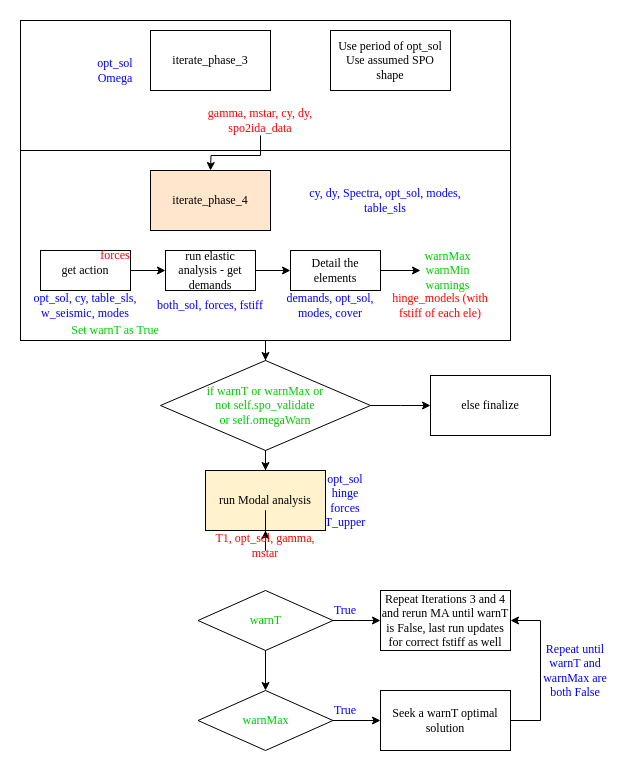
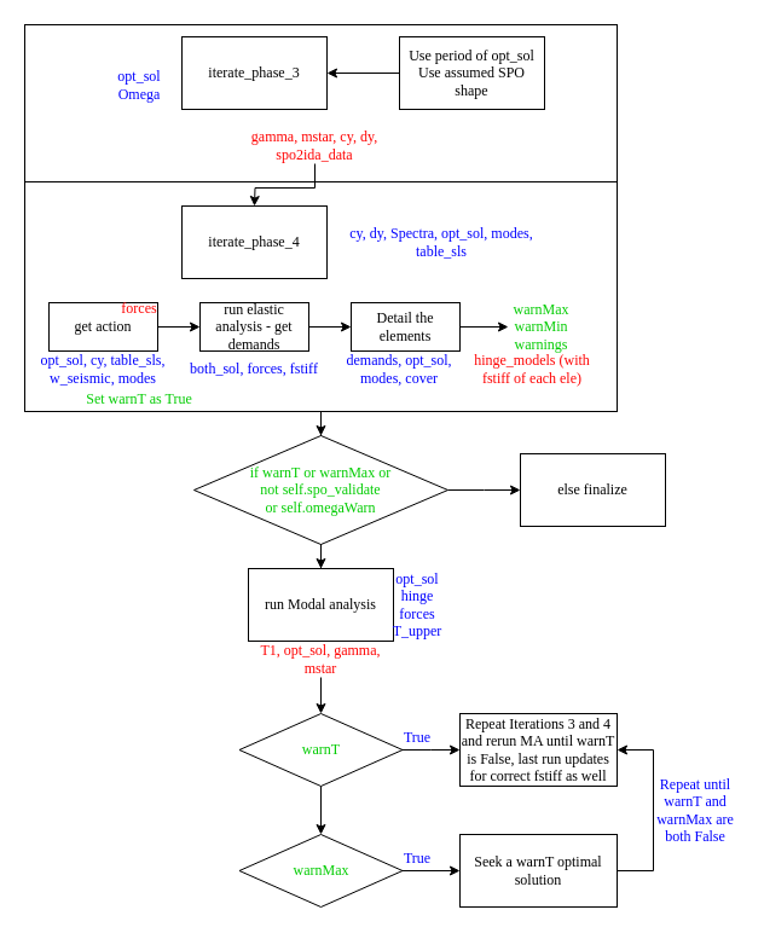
  <mxCell id="0" />
  <mxCell id="1" parent="0" />
  <mxCell id="2" style="edgeStyle=orthogonalEdgeStyle;rounded=0;orthogonalLoop=1;jettySize=auto;html=1;entryX=0.5;entryY=0;entryDx=0;entryDy=0;fontFamily=Garamond;fontColor=#00CC00;" edge="1" parent="1" source="3" target="23"><mxGeometry relative="1" as="geometry" /></mxCell>
  <mxCell id="3" value="" style="rounded=0;whiteSpace=wrap;html=1;fontFamily=Garamond;fillColor=none;" vertex="1" parent="1"><mxGeometry x="20" y="150" width="490" height="190" as="geometry" /></mxCell>
  <mxCell id="4" value="" style="rounded=0;whiteSpace=wrap;html=1;fontFamily=Garamond;fillColor=none;" vertex="1" parent="1"><mxGeometry x="20" y="20" width="490" height="130" as="geometry" /></mxCell>
  <mxCell id="5" value="iterate_phase_3" style="rounded=0;whiteSpace=wrap;html=1;fontFamily=Garamond;" vertex="1" parent="1"><mxGeometry x="150" y="30" width="120" height="60" as="geometry" /></mxCell>
  <mxCell id="6" value="&lt;font color=&quot;#0000ff&quot;&gt;opt_sol&lt;br&gt;Omega&lt;br&gt;&lt;/font&gt;" style="text;html=1;strokeColor=none;fillColor=none;align=center;verticalAlign=middle;whiteSpace=wrap;rounded=0;fontFamily=Garamond;" vertex="1" parent="1"><mxGeometry x="95" y="40" width="40" height="60" as="geometry" /></mxCell>
  <mxCell id="7" style="edgeStyle=orthogonalEdgeStyle;rounded=0;orthogonalLoop=1;jettySize=auto;html=1;fontFamily=Garamond;" edge="1" parent="1" source="8"><mxGeometry relative="1" as="geometry"><mxPoint x="210" y="170" as="targetPoint" /></mxGeometry></mxCell>
  <mxCell id="8" value="&lt;font color=&quot;#ff0000&quot;&gt;gamma, mstar, cy, dy, spo2ida_data&lt;/font&gt;" style="text;html=1;strokeColor=none;fillColor=none;align=center;verticalAlign=middle;whiteSpace=wrap;rounded=0;fontFamily=Garamond;" vertex="1" parent="1"><mxGeometry x="200" y="105" width="120" height="30" as="geometry" /></mxCell>
+ <mxCell id="9" style="edgeStyle=orthogonalEdgeStyle;rounded=0;orthogonalLoop=1;jettySize=auto;html=1;entryX=1;entryY=0.5;entryDx=0;entryDy=0;fontFamily=Garamond;" edge="1" parent="1" source="10" target="5"><mxGeometry relative="1" as="geometry" /></mxCell>
  <mxCell id="10" value="Use period of opt_sol&lt;br&gt;Use assumed SPO shape" style="whiteSpace=wrap;html=1;fontFamily=Garamond;rounded=0;" vertex="1" parent="1"><mxGeometry x="330" y="30" width="120" height="60" as="geometry" /></mxCell>
- <mxCell id="11" value="iterate_phase_4" style="rounded=0;whiteSpace=wrap;html=1;fontFamily=Garamond;fillColor=#ffe6cc;" vertex="1" parent="1"><mxGeometry x="150" y="170" width="120" height="60" as="geometry" /></mxCell>
+ <mxCell id="11" value="iterate_phase_4" style="rounded=0;whiteSpace=wrap;html=1;fontFamily=Garamond;" vertex="1" parent="1"><mxGeometry x="150" y="170" width="120" height="60" as="geometry" /></mxCell>
  <mxCell id="12" value="" style="edgeStyle=orthogonalEdgeStyle;rounded=0;orthogonalLoop=1;jettySize=auto;html=1;fontFamily=Garamond;fontColor=#00CC00;" edge="1" parent="1" source="13" target="17"><mxGeometry relative="1" as="geometry" /></mxCell>
  <mxCell id="13" value="run elastic analysis - get demands" style="rounded=0;whiteSpace=wrap;html=1;fontFamily=Garamond;" vertex="1" parent="1"><mxGeometry x="165" y="250" width="90" height="40" as="geometry" /></mxCell>
  <mxCell id="14" value="" style="edgeStyle=orthogonalEdgeStyle;rounded=0;orthogonalLoop=1;jettySize=auto;html=1;fontFamily=Garamond;fontColor=#00CC00;" edge="1" parent="1" source="15" target="13"><mxGeometry relative="1" as="geometry" /></mxCell>
  <mxCell id="15" value="get action" style="rounded=0;whiteSpace=wrap;html=1;fontFamily=Garamond;" vertex="1" parent="1"><mxGeometry x="40" y="250" width="90" height="40" as="geometry" /></mxCell>
  <mxCell id="16" style="edgeStyle=orthogonalEdgeStyle;rounded=0;orthogonalLoop=1;jettySize=auto;html=1;entryX=0;entryY=0.5;entryDx=0;entryDy=0;fontFamily=Garamond;" edge="1" parent="1" source="17" target="19"><mxGeometry relative="1" as="geometry" /></mxCell>
  <mxCell id="17" value="Detail the elements" style="rounded=0;whiteSpace=wrap;html=1;fontFamily=Garamond;" vertex="1" parent="1"><mxGeometry x="290" y="250" width="90" height="40" as="geometry" /></mxCell>
  <mxCell id="18" value="&lt;font color=&quot;#ff0000&quot;&gt;hinge_models (with fstiff of each ele)&lt;/font&gt;" style="text;html=1;strokeColor=none;fillColor=none;align=center;verticalAlign=middle;whiteSpace=wrap;rounded=0;fontFamily=Garamond;" vertex="1" parent="1"><mxGeometry x="380" y="290" width="120" height="30" as="geometry" /></mxCell>
  <mxCell id="19" value="&lt;font&gt;warnMax&lt;br&gt;warnMin&lt;br&gt;warnings&lt;br&gt;&lt;/font&gt;" style="text;html=1;strokeColor=none;fillColor=none;align=center;verticalAlign=middle;whiteSpace=wrap;rounded=0;fontFamily=Garamond;fontColor=#00CC00;" vertex="1" parent="1"><mxGeometry x="420" y="240" width="55" height="60" as="geometry" /></mxCell>
  <mxCell id="20" value="&lt;font color=&quot;#00cc00&quot;&gt;Set warnT as True&lt;/font&gt;" style="text;html=1;strokeColor=none;fillColor=none;align=center;verticalAlign=middle;whiteSpace=wrap;rounded=0;fontFamily=Garamond;" vertex="1" parent="1"><mxGeometry x="60" y="300" width="110" height="60" as="geometry" /></mxCell>
  <mxCell id="21" style="edgeStyle=orthogonalEdgeStyle;rounded=0;orthogonalLoop=1;jettySize=auto;html=1;fontFamily=Garamond;fontColor=#00CC00;" edge="1" parent="1" source="23"><mxGeometry relative="1" as="geometry"><mxPoint x="430" y="405" as="targetPoint" /></mxGeometry></mxCell>
  <mxCell id="22" style="edgeStyle=orthogonalEdgeStyle;rounded=0;orthogonalLoop=1;jettySize=auto;html=1;fontFamily=Garamond;fontColor=#00CC00;" edge="1" parent="1" source="23" target="25"><mxGeometry relative="1" as="geometry" /></mxCell>
  <mxCell id="23" value="if warnT or warnMax or &lt;br&gt;not self.spo_validate &lt;br&gt;or self.omegaWarn" style="rhombus;whiteSpace=wrap;html=1;fillColor=none;fontFamily=Garamond;fontColor=#00CC00;" vertex="1" parent="1"><mxGeometry x="160" y="360" width="210" height="90" as="geometry" /></mxCell>
  <mxCell id="24" value="&lt;font color=&quot;#000000&quot;&gt;else finalize&lt;/font&gt;" style="rounded=0;whiteSpace=wrap;html=1;fillColor=none;fontFamily=Garamond;fontColor=#00CC00;" vertex="1" parent="1"><mxGeometry x="430" y="375" width="120" height="60" as="geometry" /></mxCell>
- <mxCell id="25" value="run Modal analysis" style="rounded=0;whiteSpace=wrap;html=1;fontFamily=Garamond;fillColor=#fff2cc;" vertex="1" parent="1"><mxGeometry x="205" y="470" width="120" height="60" as="geometry" /></mxCell>
- <mxCell id="26" style="edgeStyle=orthogonalEdgeStyle;rounded=0;orthogonalLoop=1;jettySize=auto;html=1;fontFamily=Garamond;fontColor=#00CC00;" edge="1" parent="1" source="27" target="25"><mxGeometry relative="1" as="geometry" /></mxCell>
+ <mxCell id="25" value="run Modal analysis" style="rounded=0;whiteSpace=wrap;html=1;fontFamily=Garamond;" vertex="1" parent="1"><mxGeometry x="205" y="470" width="120" height="60" as="geometry" /></mxCell>
+ <mxCell id="26" style="edgeStyle=orthogonalEdgeStyle;rounded=0;orthogonalLoop=1;jettySize=auto;html=1;entryX=0.5;entryY=0;entryDx=0;entryDy=0;fontFamily=Garamond;fontColor=#00CC00;" edge="1" parent="1" source="27" target="36"><mxGeometry relative="1" as="geometry" /></mxCell>
  <mxCell id="27" value="&lt;font color=&quot;#ff0000&quot;&gt;T1, opt_sol, gamma, mstar&lt;/font&gt;" style="text;html=1;strokeColor=none;fillColor=none;align=center;verticalAlign=middle;whiteSpace=wrap;rounded=0;fontFamily=Garamond;" vertex="1" parent="1"><mxGeometry x="205" y="530" width="120" height="30" as="geometry" /></mxCell>
  <mxCell id="28" value="&lt;font color=&quot;#0000ff&quot;&gt;opt_sol&lt;br&gt;hinge&lt;br&gt;forces&lt;br&gt;T_upper&lt;br&gt;&lt;/font&gt;" style="text;html=1;strokeColor=none;fillColor=none;align=center;verticalAlign=middle;whiteSpace=wrap;rounded=0;fontFamily=Garamond;" vertex="1" parent="1"><mxGeometry x="325" y="470" width="40" height="60" as="geometry" /></mxCell>
- <mxCell id="29" value="&lt;font color=&quot;#0000ff&quot;&gt;cy, dy, Spectra, opt_sol, modes, table_sls&lt;br&gt;&lt;/font&gt;" style="text;html=1;strokeColor=none;fillColor=none;align=center;verticalAlign=middle;whiteSpace=wrap;rounded=0;fontFamily=Garamond;" vertex="1" parent="1"><mxGeometry x="290" y="170" width="190" height="60" as="geometry" /></mxCell>
+ <mxCell id="29" value="&lt;font color=&quot;#0000ff&quot;&gt;cy, dy, Spectra, opt_sol, modes, table_sls&lt;br&gt;&lt;/font&gt;" style="text;html=1;strokeColor=none;fillColor=none;align=center;verticalAlign=middle;whiteSpace=wrap;rounded=0;fontFamily=Garamond;" vertex="1" parent="1"><mxGeometry x="270" y="170" width="190" height="60" as="geometry" /></mxCell>
  <mxCell id="30" value="&lt;font color=&quot;#0000ff&quot;&gt;opt_sol, cy, table_sls,&lt;br&gt;w_seismic, modes&lt;br&gt;&lt;/font&gt;" style="text;html=1;strokeColor=none;fillColor=none;align=center;verticalAlign=middle;whiteSpace=wrap;rounded=0;fontFamily=Garamond;" vertex="1" parent="1"><mxGeometry x="25" y="282.5" width="120" height="45" as="geometry" /></mxCell>
  <mxCell id="31" value="&lt;font color=&quot;#0000ff&quot;&gt;both_sol, forces, fstiff&lt;br&gt;&lt;/font&gt;" style="text;html=1;strokeColor=none;fillColor=none;align=center;verticalAlign=middle;whiteSpace=wrap;rounded=0;fontFamily=Garamond;" vertex="1" parent="1"><mxGeometry x="150" y="282.5" width="120" height="45" as="geometry" /></mxCell>
  <mxCell id="32" value="&lt;font color=&quot;#ff0000&quot;&gt;forces&lt;/font&gt;" style="text;html=1;strokeColor=none;fillColor=none;align=center;verticalAlign=middle;whiteSpace=wrap;rounded=0;fontFamily=Garamond;" vertex="1" parent="1"><mxGeometry x="55" y="240" width="120" height="30" as="geometry" /></mxCell>
  <mxCell id="33" value="&lt;font color=&quot;#0000ff&quot;&gt;demands, opt_sol, modes, cover&lt;br&gt;&lt;/font&gt;" style="text;html=1;strokeColor=none;fillColor=none;align=center;verticalAlign=middle;whiteSpace=wrap;rounded=0;fontFamily=Garamond;" vertex="1" parent="1"><mxGeometry x="270" y="282.5" width="120" height="45" as="geometry" /></mxCell>
  <mxCell id="34" style="edgeStyle=orthogonalEdgeStyle;rounded=0;orthogonalLoop=1;jettySize=auto;html=1;fontFamily=Garamond;fontColor=#00CC00;" edge="1" parent="1" source="36"><mxGeometry relative="1" as="geometry"><mxPoint x="380" y="620" as="targetPoint" /></mxGeometry></mxCell>
  <mxCell id="35" style="edgeStyle=orthogonalEdgeStyle;rounded=0;orthogonalLoop=1;jettySize=auto;html=1;fontFamily=Garamond;fontColor=#00CC00;" edge="1" parent="1" source="36" target="39"><mxGeometry relative="1" as="geometry" /></mxCell>
  <mxCell id="36" value="warnT" style="rhombus;whiteSpace=wrap;html=1;fillColor=none;fontFamily=Garamond;fontColor=#00CC00;" vertex="1" parent="1"><mxGeometry x="197.5" y="590" width="135" height="60" as="geometry" /></mxCell>
  <mxCell id="37" value="&lt;font color=&quot;#0000ff&quot;&gt;True&lt;br&gt;&lt;/font&gt;" style="text;html=1;strokeColor=none;fillColor=none;align=center;verticalAlign=middle;whiteSpace=wrap;rounded=0;fontFamily=Garamond;" vertex="1" parent="1"><mxGeometry x="325" y="580" width="40" height="60" as="geometry" /></mxCell>
  <mxCell id="38" value="Repeat Iterations 3 and 4&lt;br&gt;and rerun MA until warnT is False, last run updates for correct fstiff as well" style="rounded=0;whiteSpace=wrap;html=1;fontFamily=Garamond;" vertex="1" parent="1"><mxGeometry x="380" y="590" width="130" height="60" as="geometry" /></mxCell>
  <mxCell id="39" value="warnMax" style="rhombus;whiteSpace=wrap;html=1;fillColor=none;fontFamily=Garamond;fontColor=#00CC00;" vertex="1" parent="1"><mxGeometry x="197.5" y="690" width="135" height="60" as="geometry" /></mxCell>
  <mxCell id="40" style="edgeStyle=orthogonalEdgeStyle;rounded=0;orthogonalLoop=1;jettySize=auto;html=1;fontFamily=Garamond;fontColor=#00CC00;" edge="1" parent="1"><mxGeometry relative="1" as="geometry"><mxPoint x="380" y="720" as="targetPoint" /><mxPoint x="332.5" y="720" as="sourcePoint" /></mxGeometry></mxCell>
  <mxCell id="41" value="&lt;font color=&quot;#0000ff&quot;&gt;True&lt;br&gt;&lt;/font&gt;" style="text;html=1;strokeColor=none;fillColor=none;align=center;verticalAlign=middle;whiteSpace=wrap;rounded=0;fontFamily=Garamond;" vertex="1" parent="1"><mxGeometry x="325" y="680" width="40" height="60" as="geometry" /></mxCell>
  <mxCell id="42" style="edgeStyle=orthogonalEdgeStyle;rounded=0;orthogonalLoop=1;jettySize=auto;html=1;entryX=1;entryY=0.5;entryDx=0;entryDy=0;fontFamily=Garamond;fontColor=#00CC00;" edge="1" parent="1" source="43" target="38"><mxGeometry relative="1" as="geometry"><Array as="points"><mxPoint x="445" y="720" /><mxPoint x="540" y="720" /><mxPoint x="540" y="620" /></Array></mxGeometry></mxCell>
  <mxCell id="43" value="Seek a warnT optimal solution" style="rounded=0;whiteSpace=wrap;html=1;fontFamily=Garamond;" vertex="1" parent="1"><mxGeometry x="380" y="690" width="130" height="60" as="geometry" /></mxCell>
  <mxCell id="44" value="&lt;font color=&quot;#0000ff&quot;&gt;Repeat until warnT and warnMax are both False&lt;br&gt;&lt;/font&gt;" style="text;html=1;strokeColor=none;fillColor=none;align=center;verticalAlign=middle;whiteSpace=wrap;rounded=0;fontFamily=Garamond;" vertex="1" parent="1"><mxGeometry x="540" y="640" width="70" height="60" as="geometry" /></mxCell>
